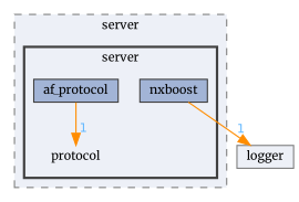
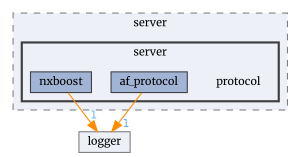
  digraph {
    compound=true
    fontname=Merriweather
    node [fontname=Merriweather fontsize=10 shape=box color=grey25 fillcolor="#a2b4d6" style=filled]
    edge [color=darkorange fontcolor=steelblue1 fontname=Merriweather fontsize=10 headlabel=1 labeldistance=1.5 labelfontname=Helvetica labelfontsize=10]
    n1 [height=0.2 label=protocol shape=plaintext width=0.4 color="" fillcolor="" style=""]
    n2 [height=0.2 label=af_protocol width=0.4]
    n3 [height=0.2 label=nxboost width=0.4]
    n4 [color=grey50 fillcolor="#edf0f7" height=0.2 label=logger width=0.4]
    subgraph cluster_1 {
      bgcolor="#edf0f7"
      fontsize=10
      label=server
      pencolor=grey50
      style="filled,dashed"
      subgraph cluster_2 {
        bgcolor="#edf0f7"
        fontsize=10
        label=server
        pencolor=grey25
        style="filled,bold"
        n1
        n2
        n3
      }
    }
-   n2 -> n1
+   n2 -> n4
    n3 -> n4
  }
